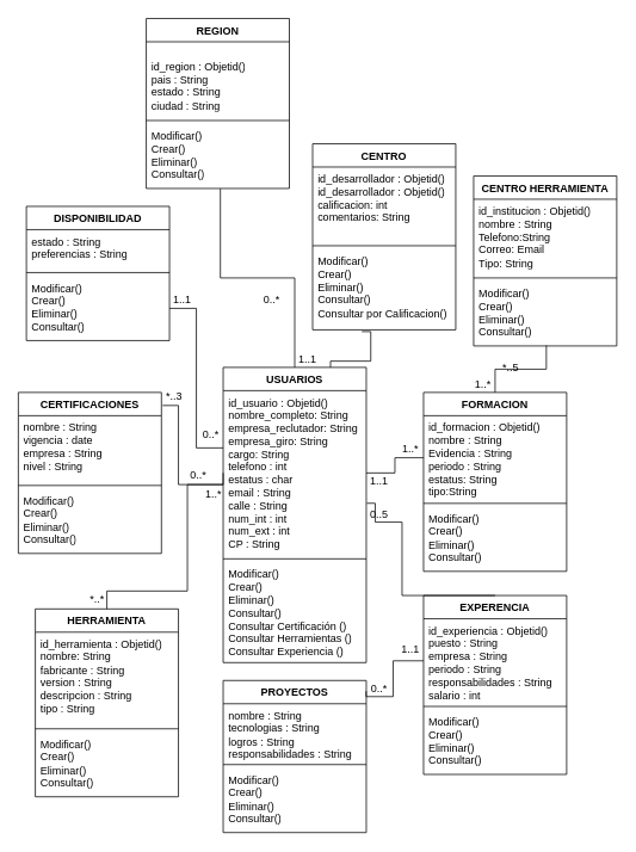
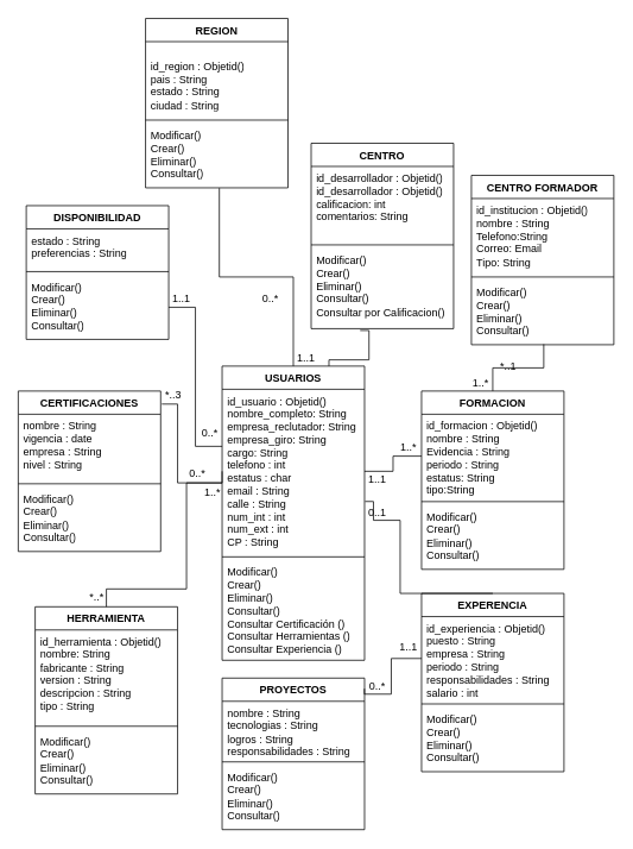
  <mxCell id="0" />
  <mxCell id="1" parent="0" />
  <mxCell id="2" value="REGION" style="swimlane;fontStyle=1;align=center;verticalAlign=top;childLayout=stackLayout;horizontal=1;startSize=26;horizontalStack=0;resizeParent=1;resizeParentMax=0;resizeLast=0;collapsible=1;marginBottom=0;whiteSpace=wrap;html=1;" parent="1" vertex="1"><mxGeometry x="163" y="20" width="160" height="190" as="geometry" /></mxCell>
  <mxCell id="3" value="&lt;div&gt;&lt;br&gt;&lt;/div&gt;&lt;div&gt;id_region : Objetid()&lt;/div&gt;&lt;div&gt;pais : String&lt;/div&gt;&lt;div&gt;estado : String&lt;/div&gt;&lt;div&gt;ciudad : String&lt;/div&gt;" style="text;strokeColor=none;fillColor=none;align=left;verticalAlign=top;spacingLeft=4;spacingRight=4;overflow=hidden;rotatable=0;points=[[0,0.5],[1,0.5]];portConstraint=eastwest;whiteSpace=wrap;html=1;" parent="2" vertex="1"><mxGeometry y="26" width="160" height="84" as="geometry" /></mxCell>
  <mxCell id="4" value="" style="line;strokeWidth=1;fillColor=none;align=left;verticalAlign=middle;spacingTop=-1;spacingLeft=3;spacingRight=3;rotatable=0;labelPosition=right;points=[];portConstraint=eastwest;strokeColor=inherit;" parent="2" vertex="1"><mxGeometry y="110" width="160" height="8" as="geometry" /></mxCell>
  <mxCell id="5" value="Modificar()&lt;br&gt;Crear()&lt;br&gt;Eliminar()&lt;br&gt;Consultar()" style="text;strokeColor=none;fillColor=none;align=left;verticalAlign=top;spacingLeft=4;spacingRight=4;overflow=hidden;rotatable=0;points=[[0,0.5],[1,0.5]];portConstraint=eastwest;whiteSpace=wrap;html=1;" parent="2" vertex="1"><mxGeometry y="118" width="160" height="72" as="geometry" /></mxCell>
  <mxCell id="6" value="FORMACION" style="swimlane;fontStyle=1;align=center;verticalAlign=top;childLayout=stackLayout;horizontal=1;startSize=26;horizontalStack=0;resizeParent=1;resizeParentMax=0;resizeLast=0;collapsible=1;marginBottom=0;whiteSpace=wrap;html=1;" parent="1" vertex="1"><mxGeometry x="473" y="438" width="160" height="200" as="geometry" /></mxCell>
  <mxCell id="7" value="&lt;div&gt;id_formacion : Objetid()&lt;/div&gt;&lt;div&gt;nombre : String&lt;/div&gt;&lt;div&gt;Evidencia : String&lt;/div&gt;&lt;div&gt;periodo : String&lt;/div&gt;&lt;div&gt;estatus: String&lt;/div&gt;&lt;div&gt;tipo:String&lt;/div&gt;" style="text;strokeColor=none;fillColor=none;align=left;verticalAlign=top;spacingLeft=4;spacingRight=4;overflow=hidden;rotatable=0;points=[[0,0.5],[1,0.5]];portConstraint=eastwest;whiteSpace=wrap;html=1;" parent="6" vertex="1"><mxGeometry y="26" width="160" height="94" as="geometry" /></mxCell>
  <mxCell id="8" value="" style="line;strokeWidth=1;fillColor=none;align=left;verticalAlign=middle;spacingTop=-1;spacingLeft=3;spacingRight=3;rotatable=0;labelPosition=right;points=[];portConstraint=eastwest;strokeColor=inherit;" parent="6" vertex="1"><mxGeometry y="120" width="160" height="8" as="geometry" /></mxCell>
  <mxCell id="9" value="Modificar()&lt;br style=&quot;border-color: var(--border-color);&quot;&gt;Crear()&lt;br style=&quot;border-color: var(--border-color);&quot;&gt;Eliminar()&lt;br style=&quot;border-color: var(--border-color);&quot;&gt;Consultar()" style="text;strokeColor=none;fillColor=none;align=left;verticalAlign=top;spacingLeft=4;spacingRight=4;overflow=hidden;rotatable=0;points=[[0,0.5],[1,0.5]];portConstraint=eastwest;whiteSpace=wrap;html=1;" parent="6" vertex="1"><mxGeometry y="128" width="160" height="72" as="geometry" /></mxCell>
- <mxCell id="10" value="CENTRO HERRAMIENTA" style="swimlane;fontStyle=1;align=center;verticalAlign=top;childLayout=stackLayout;horizontal=1;startSize=26;horizontalStack=0;resizeParent=1;resizeParentMax=0;resizeLast=0;collapsible=1;marginBottom=0;whiteSpace=wrap;html=1;" parent="1" vertex="1"><mxGeometry x="529" y="196" width="160" height="190" as="geometry" /></mxCell>
+ <mxCell id="10" value="CENTRO FORMADOR" style="swimlane;fontStyle=1;align=center;verticalAlign=top;childLayout=stackLayout;horizontal=1;startSize=26;horizontalStack=0;resizeParent=1;resizeParentMax=0;resizeLast=0;collapsible=1;marginBottom=0;whiteSpace=wrap;html=1;" parent="1" vertex="1"><mxGeometry x="529" y="196" width="160" height="190" as="geometry" /></mxCell>
  <mxCell id="11" value="&lt;div&gt;id_institucion : Objetid()&lt;/div&gt;&lt;div&gt;nombre : String&lt;/div&gt;&lt;div&gt;Telefono:String&lt;/div&gt;&lt;div&gt;Correo: Email&lt;/div&gt;&lt;div&gt;Tipo: String&lt;/div&gt;" style="text;strokeColor=none;fillColor=none;align=left;verticalAlign=top;spacingLeft=4;spacingRight=4;overflow=hidden;rotatable=0;points=[[0,0.5],[1,0.5]];portConstraint=eastwest;whiteSpace=wrap;html=1;" parent="10" vertex="1"><mxGeometry y="26" width="160" height="84" as="geometry" /></mxCell>
  <mxCell id="12" value="" style="line;strokeWidth=1;fillColor=none;align=left;verticalAlign=middle;spacingTop=-1;spacingLeft=3;spacingRight=3;rotatable=0;labelPosition=right;points=[];portConstraint=eastwest;strokeColor=inherit;" parent="10" vertex="1"><mxGeometry y="110" width="160" height="8" as="geometry" /></mxCell>
  <mxCell id="13" value="Modificar()&lt;br style=&quot;border-color: var(--border-color);&quot;&gt;Crear()&lt;br style=&quot;border-color: var(--border-color);&quot;&gt;Eliminar()&lt;br style=&quot;border-color: var(--border-color);&quot;&gt;Consultar()" style="text;strokeColor=none;fillColor=none;align=left;verticalAlign=top;spacingLeft=4;spacingRight=4;overflow=hidden;rotatable=0;points=[[0,0.5],[1,0.5]];portConstraint=eastwest;whiteSpace=wrap;html=1;" parent="10" vertex="1"><mxGeometry y="118" width="160" height="72" as="geometry" /></mxCell>
  <mxCell id="14" value="USUARIOS" style="swimlane;fontStyle=1;align=center;verticalAlign=top;childLayout=stackLayout;horizontal=1;startSize=26;horizontalStack=0;resizeParent=1;resizeParentMax=0;resizeLast=0;collapsible=1;marginBottom=0;whiteSpace=wrap;html=1;" parent="1" vertex="1"><mxGeometry x="249" y="410" width="160" height="330" as="geometry" /></mxCell>
  <mxCell id="15" value="&lt;div&gt;id_usuario : Objetid()&lt;/div&gt;&lt;div&gt;nombre_completo: String&lt;/div&gt;&lt;div&gt;empresa_reclutador: String&lt;/div&gt;&lt;div&gt;empresa_giro: String&lt;/div&gt;&lt;div&gt;cargo: String&lt;/div&gt;&lt;div&gt;telefono : int&lt;/div&gt;&lt;div&gt;estatus : char&lt;/div&gt;&lt;div&gt;email : String&lt;/div&gt;&lt;div&gt;calle : String&lt;/div&gt;&lt;div&gt;num_int : int&lt;/div&gt;&lt;div&gt;num_ext : int&lt;/div&gt;&lt;div&gt;CP : String&lt;/div&gt;" style="text;strokeColor=none;fillColor=none;align=left;verticalAlign=top;spacingLeft=4;spacingRight=4;overflow=hidden;rotatable=0;points=[[0,0.5],[1,0.5]];portConstraint=eastwest;whiteSpace=wrap;html=1;" parent="14" vertex="1"><mxGeometry y="26" width="160" height="184" as="geometry" /></mxCell>
  <mxCell id="16" value="" style="line;strokeWidth=1;fillColor=none;align=left;verticalAlign=middle;spacingTop=-1;spacingLeft=3;spacingRight=3;rotatable=0;labelPosition=right;points=[];portConstraint=eastwest;strokeColor=inherit;" parent="14" vertex="1"><mxGeometry y="210" width="160" height="8" as="geometry" /></mxCell>
  <mxCell id="17" value="Modificar()&lt;br style=&quot;border-color: var(--border-color);&quot;&gt;Crear()&lt;br style=&quot;border-color: var(--border-color);&quot;&gt;Eliminar()&lt;br style=&quot;border-color: var(--border-color);&quot;&gt;Consultar()&lt;br&gt;Consultar Certificación ()&lt;br&gt;Consultar Herramientas ()&lt;br&gt;Consultar Experiencia ()" style="text;strokeColor=none;fillColor=none;align=left;verticalAlign=top;spacingLeft=4;spacingRight=4;overflow=hidden;rotatable=0;points=[[0,0.5],[1,0.5]];portConstraint=eastwest;whiteSpace=wrap;html=1;" parent="14" vertex="1"><mxGeometry y="218" width="160" height="112" as="geometry" /></mxCell>
  <mxCell id="18" value="DISPONIBILIDAD" style="swimlane;fontStyle=1;align=center;verticalAlign=top;childLayout=stackLayout;horizontal=1;startSize=26;horizontalStack=0;resizeParent=1;resizeParentMax=0;resizeLast=0;collapsible=1;marginBottom=0;whiteSpace=wrap;html=1;" parent="1" vertex="1"><mxGeometry x="29" y="230" width="160" height="150" as="geometry" /></mxCell>
  <mxCell id="19" value="&lt;div&gt;estado : String&lt;/div&gt;&lt;div&gt;preferencias : String&lt;/div&gt;" style="text;strokeColor=none;fillColor=none;align=left;verticalAlign=top;spacingLeft=4;spacingRight=4;overflow=hidden;rotatable=0;points=[[0,0.5],[1,0.5]];portConstraint=eastwest;whiteSpace=wrap;html=1;" parent="18" vertex="1"><mxGeometry y="26" width="160" height="44" as="geometry" /></mxCell>
  <mxCell id="20" value="" style="line;strokeWidth=1;fillColor=none;align=left;verticalAlign=middle;spacingTop=-1;spacingLeft=3;spacingRight=3;rotatable=0;labelPosition=right;points=[];portConstraint=eastwest;strokeColor=inherit;" parent="18" vertex="1"><mxGeometry y="70" width="160" height="8" as="geometry" /></mxCell>
  <mxCell id="21" value="Modificar()&lt;br style=&quot;border-color: var(--border-color);&quot;&gt;Crear()&lt;br style=&quot;border-color: var(--border-color);&quot;&gt;Eliminar()&lt;br style=&quot;border-color: var(--border-color);&quot;&gt;Consultar()" style="text;strokeColor=none;fillColor=none;align=left;verticalAlign=top;spacingLeft=4;spacingRight=4;overflow=hidden;rotatable=0;points=[[0,0.5],[1,0.5]];portConstraint=eastwest;whiteSpace=wrap;html=1;" parent="18" vertex="1"><mxGeometry y="78" width="160" height="72" as="geometry" /></mxCell>
  <mxCell id="22" value="CERTIFICACIONES" style="swimlane;fontStyle=1;align=center;verticalAlign=top;childLayout=stackLayout;horizontal=1;startSize=26;horizontalStack=0;resizeParent=1;resizeParentMax=0;resizeLast=0;collapsible=1;marginBottom=0;whiteSpace=wrap;html=1;" parent="1" vertex="1"><mxGeometry x="20" y="438" width="160" height="180" as="geometry" /></mxCell>
  <mxCell id="23" value="&lt;div&gt;nombre : String&lt;/div&gt;&lt;div&gt;vigencia : date&lt;/div&gt;&lt;div&gt;empresa : String&lt;/div&gt;&lt;div&gt;nivel : String&amp;nbsp;&lt;/div&gt;" style="text;strokeColor=none;fillColor=none;align=left;verticalAlign=top;spacingLeft=4;spacingRight=4;overflow=hidden;rotatable=0;points=[[0,0.5],[1,0.5]];portConstraint=eastwest;whiteSpace=wrap;html=1;" parent="22" vertex="1"><mxGeometry y="26" width="160" height="74" as="geometry" /></mxCell>
  <mxCell id="24" value="" style="line;strokeWidth=1;fillColor=none;align=left;verticalAlign=middle;spacingTop=-1;spacingLeft=3;spacingRight=3;rotatable=0;labelPosition=right;points=[];portConstraint=eastwest;strokeColor=inherit;" parent="22" vertex="1"><mxGeometry y="100" width="160" height="8" as="geometry" /></mxCell>
  <mxCell id="25" value="Modificar()&lt;br style=&quot;border-color: var(--border-color);&quot;&gt;Crear()&lt;br style=&quot;border-color: var(--border-color);&quot;&gt;Eliminar()&lt;br style=&quot;border-color: var(--border-color);&quot;&gt;Consultar()" style="text;strokeColor=none;fillColor=none;align=left;verticalAlign=top;spacingLeft=4;spacingRight=4;overflow=hidden;rotatable=0;points=[[0,0.5],[1,0.5]];portConstraint=eastwest;whiteSpace=wrap;html=1;" parent="22" vertex="1"><mxGeometry y="108" width="160" height="72" as="geometry" /></mxCell>
  <mxCell id="26" value="PROYECTOS" style="swimlane;fontStyle=1;align=center;verticalAlign=top;childLayout=stackLayout;horizontal=1;startSize=26;horizontalStack=0;resizeParent=1;resizeParentMax=0;resizeLast=0;collapsible=1;marginBottom=0;whiteSpace=wrap;html=1;" parent="1" vertex="1"><mxGeometry x="249" y="760" width="160" height="170" as="geometry" /></mxCell>
  <mxCell id="27" value="&lt;div&gt;nombre : String&lt;/div&gt;&lt;div&gt;tecnologias : String&lt;/div&gt;&lt;div&gt;logros : String&lt;/div&gt;&lt;div&gt;responsabilidades : String&lt;/div&gt;" style="text;strokeColor=none;fillColor=none;align=left;verticalAlign=top;spacingLeft=4;spacingRight=4;overflow=hidden;rotatable=0;points=[[0,0.5],[1,0.5]];portConstraint=eastwest;whiteSpace=wrap;html=1;" parent="26" vertex="1"><mxGeometry y="26" width="160" height="64" as="geometry" /></mxCell>
  <mxCell id="28" value="" style="line;strokeWidth=1;fillColor=none;align=left;verticalAlign=middle;spacingTop=-1;spacingLeft=3;spacingRight=3;rotatable=0;labelPosition=right;points=[];portConstraint=eastwest;strokeColor=inherit;" parent="26" vertex="1"><mxGeometry y="90" width="160" height="8" as="geometry" /></mxCell>
  <mxCell id="29" value="Modificar()&lt;br style=&quot;border-color: var(--border-color);&quot;&gt;Crear()&lt;br style=&quot;border-color: var(--border-color);&quot;&gt;Eliminar()&lt;br style=&quot;border-color: var(--border-color);&quot;&gt;Consultar()" style="text;strokeColor=none;fillColor=none;align=left;verticalAlign=top;spacingLeft=4;spacingRight=4;overflow=hidden;rotatable=0;points=[[0,0.5],[1,0.5]];portConstraint=eastwest;whiteSpace=wrap;html=1;" parent="26" vertex="1"><mxGeometry y="98" width="160" height="72" as="geometry" /></mxCell>
  <mxCell id="30" value="EXPERENCIA" style="swimlane;fontStyle=1;align=center;verticalAlign=top;childLayout=stackLayout;horizontal=1;startSize=26;horizontalStack=0;resizeParent=1;resizeParentMax=0;resizeLast=0;collapsible=1;marginBottom=0;whiteSpace=wrap;html=1;" parent="1" vertex="1"><mxGeometry x="473" y="665" width="160" height="200" as="geometry" /></mxCell>
  <mxCell id="31" value="&lt;div&gt;id_experiencia : Objetid()&lt;/div&gt;&lt;div&gt;puesto : String&lt;/div&gt;&lt;div&gt;empresa : String&lt;/div&gt;&lt;div&gt;periodo : String&lt;/div&gt;&lt;div&gt;responsabilidades : String&lt;/div&gt;&lt;div&gt;salario : int&lt;/div&gt;" style="text;strokeColor=none;fillColor=none;align=left;verticalAlign=top;spacingLeft=4;spacingRight=4;overflow=hidden;rotatable=0;points=[[0,0.5],[1,0.5]];portConstraint=eastwest;whiteSpace=wrap;html=1;" parent="30" vertex="1"><mxGeometry y="26" width="160" height="94" as="geometry" /></mxCell>
  <mxCell id="32" value="" style="line;strokeWidth=1;fillColor=none;align=left;verticalAlign=middle;spacingTop=-1;spacingLeft=3;spacingRight=3;rotatable=0;labelPosition=right;points=[];portConstraint=eastwest;strokeColor=inherit;" parent="30" vertex="1"><mxGeometry y="120" width="160" height="8" as="geometry" /></mxCell>
  <mxCell id="33" value="Modificar()&lt;br style=&quot;border-color: var(--border-color);&quot;&gt;Crear()&lt;br style=&quot;border-color: var(--border-color);&quot;&gt;Eliminar()&lt;br style=&quot;border-color: var(--border-color);&quot;&gt;Consultar()" style="text;strokeColor=none;fillColor=none;align=left;verticalAlign=top;spacingLeft=4;spacingRight=4;overflow=hidden;rotatable=0;points=[[0,0.5],[1,0.5]];portConstraint=eastwest;whiteSpace=wrap;html=1;" parent="30" vertex="1"><mxGeometry y="128" width="160" height="72" as="geometry" /></mxCell>
  <mxCell id="34" value="HERRAMIENTA" style="swimlane;fontStyle=1;align=center;verticalAlign=top;childLayout=stackLayout;horizontal=1;startSize=26;horizontalStack=0;resizeParent=1;resizeParentMax=0;resizeLast=0;collapsible=1;marginBottom=0;whiteSpace=wrap;html=1;" parent="1" vertex="1"><mxGeometry x="39" y="680" width="160" height="210" as="geometry" /></mxCell>
  <mxCell id="35" value="&lt;div&gt;id_herramienta : Objetid()&lt;/div&gt;&lt;div&gt;nombre: String&lt;/div&gt;&lt;div&gt;fabricante : String&lt;/div&gt;&lt;div&gt;version : String&lt;/div&gt;&lt;div&gt;descripcion : String&lt;/div&gt;&lt;div&gt;tipo : String&lt;/div&gt;" style="text;strokeColor=none;fillColor=none;align=left;verticalAlign=top;spacingLeft=4;spacingRight=4;overflow=hidden;rotatable=0;points=[[0,0.5],[1,0.5]];portConstraint=eastwest;whiteSpace=wrap;html=1;" parent="34" vertex="1"><mxGeometry y="26" width="160" height="104" as="geometry" /></mxCell>
  <mxCell id="36" value="" style="line;strokeWidth=1;fillColor=none;align=left;verticalAlign=middle;spacingTop=-1;spacingLeft=3;spacingRight=3;rotatable=0;labelPosition=right;points=[];portConstraint=eastwest;strokeColor=inherit;" parent="34" vertex="1"><mxGeometry y="130" width="160" height="8" as="geometry" /></mxCell>
  <mxCell id="37" value="Modificar()&lt;br style=&quot;border-color: var(--border-color);&quot;&gt;Crear()&lt;br style=&quot;border-color: var(--border-color);&quot;&gt;Eliminar()&lt;br style=&quot;border-color: var(--border-color);&quot;&gt;Consultar()" style="text;strokeColor=none;fillColor=none;align=left;verticalAlign=top;spacingLeft=4;spacingRight=4;overflow=hidden;rotatable=0;points=[[0,0.5],[1,0.5]];portConstraint=eastwest;whiteSpace=wrap;html=1;" parent="34" vertex="1"><mxGeometry y="138" width="160" height="72" as="geometry" /></mxCell>
  <mxCell id="38" style="edgeStyle=elbowEdgeStyle;rounded=0;orthogonalLoop=1;jettySize=auto;html=1;entryX=0.518;entryY=1.004;entryDx=0;entryDy=0;entryPerimeter=0;elbow=vertical;endArrow=none;endFill=0;" parent="1" source="14" target="5" edge="1"><mxGeometry relative="1" as="geometry" /></mxCell>
  <mxCell id="39" style="edgeStyle=orthogonalEdgeStyle;rounded=0;orthogonalLoop=1;jettySize=auto;html=1;entryX=0;entryY=0.5;entryDx=0;entryDy=0;endArrow=none;endFill=0;" parent="1" source="15" target="7" edge="1"><mxGeometry relative="1" as="geometry" /></mxCell>
  <mxCell id="40" style="edgeStyle=elbowEdgeStyle;rounded=0;orthogonalLoop=1;jettySize=auto;html=1;elbow=vertical;entryX=0.508;entryY=0.993;entryDx=0;entryDy=0;entryPerimeter=0;endArrow=none;endFill=0;" parent="1" source="6" target="13" edge="1"><mxGeometry relative="1" as="geometry"><mxPoint x="599" y="420" as="targetPoint" /></mxGeometry></mxCell>
  <mxCell id="41" style="edgeStyle=orthogonalEdgeStyle;rounded=0;orthogonalLoop=1;jettySize=auto;html=1;entryX=0.5;entryY=0;entryDx=0;entryDy=0;endArrow=none;endFill=0;exitX=1.004;exitY=0.684;exitDx=0;exitDy=0;exitPerimeter=0;" parent="1" source="15" target="30" edge="1"><mxGeometry relative="1" as="geometry"><mxPoint x="429" y="590" as="sourcePoint" /><Array as="points"><mxPoint x="419" y="562" /><mxPoint x="419" y="583" /><mxPoint x="449" y="583" /><mxPoint x="449" y="665" /></Array></mxGeometry></mxCell>
  <mxCell id="42" style="edgeStyle=orthogonalEdgeStyle;rounded=0;orthogonalLoop=1;jettySize=auto;html=1;entryX=0.999;entryY=0.07;entryDx=0;entryDy=0;entryPerimeter=0;endArrow=none;endFill=0;" parent="1" source="31" target="26" edge="1"><mxGeometry relative="1" as="geometry"><Array as="points"><mxPoint x="439" y="738" /><mxPoint x="439" y="778" /><mxPoint x="409" y="778" /></Array></mxGeometry></mxCell>
  <mxCell id="43" style="edgeStyle=orthogonalEdgeStyle;rounded=0;orthogonalLoop=1;jettySize=auto;html=1;entryX=0.5;entryY=0;entryDx=0;entryDy=0;endArrow=none;endFill=0;exitX=0;exitY=0.5;exitDx=0;exitDy=0;" parent="1" source="15" target="34" edge="1"><mxGeometry relative="1" as="geometry"><Array as="points"><mxPoint x="209" y="541" /><mxPoint x="209" y="660" /><mxPoint x="119" y="660" /></Array></mxGeometry></mxCell>
  <mxCell id="44" value="" style="edgeStyle=orthogonalEdgeStyle;rounded=0;orthogonalLoop=1;jettySize=auto;html=1;entryX=1.008;entryY=0.081;entryDx=0;entryDy=0;entryPerimeter=0;endArrow=none;endFill=0;" parent="1" source="15" target="22" edge="1"><mxGeometry relative="1" as="geometry"><Array as="points"><mxPoint x="199" y="541" /><mxPoint x="199" y="453" /></Array></mxGeometry></mxCell>
  <mxCell id="45" style="edgeStyle=orthogonalEdgeStyle;rounded=0;orthogonalLoop=1;jettySize=auto;html=1;entryX=1;entryY=0.5;entryDx=0;entryDy=0;endArrow=none;endFill=0;" parent="1" source="15" target="21" edge="1"><mxGeometry relative="1" as="geometry"><Array as="points"><mxPoint x="219" y="500" /><mxPoint x="219" y="344" /></Array></mxGeometry></mxCell>
  <mxCell id="46" value="*..*" style="text;html=1;align=center;verticalAlign=middle;resizable=0;points=[];autosize=1;strokeColor=none;fillColor=none;" parent="1" vertex="1"><mxGeometry x="88" y="655" width="40" height="30" as="geometry" /></mxCell>
  <mxCell id="47" value="0..*" style="text;html=1;align=center;verticalAlign=middle;resizable=0;points=[];autosize=1;strokeColor=none;fillColor=none;" parent="1" vertex="1"><mxGeometry x="403" y="755" width="40" height="30" as="geometry" /></mxCell>
  <mxCell id="48" value="1..*" style="text;html=1;align=center;verticalAlign=middle;resizable=0;points=[];autosize=1;strokeColor=none;fillColor=none;" parent="1" vertex="1"><mxGeometry x="218" y="537" width="40" height="30" as="geometry" /></mxCell>
  <mxCell id="49" value="0..*" style="text;html=1;align=center;verticalAlign=middle;resizable=0;points=[];autosize=1;strokeColor=none;fillColor=none;" parent="1" vertex="1"><mxGeometry x="201" y="516" width="40" height="30" as="geometry" /></mxCell>
  <mxCell id="50" value="*..3" style="text;html=1;align=center;verticalAlign=middle;resizable=0;points=[];autosize=1;strokeColor=none;fillColor=none;" parent="1" vertex="1"><mxGeometry x="174" y="427" width="40" height="30" as="geometry" /></mxCell>
  <mxCell id="51" value="0..*" style="text;html=1;align=center;verticalAlign=middle;resizable=0;points=[];autosize=1;strokeColor=none;fillColor=none;" parent="1" vertex="1"><mxGeometry x="215" y="471" width="40" height="30" as="geometry" /></mxCell>
  <mxCell id="52" value="1..1" style="text;html=1;align=center;verticalAlign=middle;resizable=0;points=[];autosize=1;strokeColor=none;fillColor=none;" parent="1" vertex="1"><mxGeometry x="183" y="319" width="40" height="30" as="geometry" /></mxCell>
  <mxCell id="53" value="0..*" style="text;html=1;align=center;verticalAlign=middle;resizable=0;points=[];autosize=1;strokeColor=none;fillColor=none;rotation=0;" parent="1" vertex="1"><mxGeometry x="283" y="319" width="40" height="30" as="geometry" /></mxCell>
  <mxCell id="54" value="1..1" style="text;html=1;align=center;verticalAlign=middle;resizable=0;points=[];autosize=1;strokeColor=none;fillColor=none;" parent="1" vertex="1"><mxGeometry x="323" y="386" width="40" height="30" as="geometry" /></mxCell>
- <mxCell id="55" value="0..5" style="text;html=1;align=center;verticalAlign=middle;resizable=0;points=[];autosize=1;strokeColor=none;fillColor=none;" parent="1" vertex="1"><mxGeometry x="403" y="560" width="40" height="30" as="geometry" /></mxCell>
+ <mxCell id="55" value="0..1" style="text;html=1;align=center;verticalAlign=middle;resizable=0;points=[];autosize=1;strokeColor=none;fillColor=none;" parent="1" vertex="1"><mxGeometry x="403" y="560" width="40" height="30" as="geometry" /></mxCell>
  <mxCell id="56" value="1..1" style="text;html=1;align=center;verticalAlign=middle;resizable=0;points=[];autosize=1;strokeColor=none;fillColor=none;" parent="1" vertex="1"><mxGeometry x="403" y="523" width="40" height="30" as="geometry" /></mxCell>
  <mxCell id="57" value="1..*" style="text;html=1;align=center;verticalAlign=middle;resizable=0;points=[];autosize=1;strokeColor=none;fillColor=none;" parent="1" vertex="1"><mxGeometry x="438" y="486" width="40" height="30" as="geometry" /></mxCell>
- <mxCell id="58" value="*..5" style="text;html=1;align=center;verticalAlign=middle;resizable=0;points=[];autosize=1;strokeColor=none;fillColor=none;" parent="1" vertex="1"><mxGeometry x="550" y="395" width="40" height="30" as="geometry" /></mxCell>
+ <mxCell id="58" value="*..1" style="text;html=1;align=center;verticalAlign=middle;resizable=0;points=[];autosize=1;strokeColor=none;fillColor=none;" parent="1" vertex="1"><mxGeometry x="550" y="395" width="40" height="30" as="geometry" /></mxCell>
  <mxCell id="59" value="1..*" style="text;html=1;align=center;verticalAlign=middle;resizable=0;points=[];autosize=1;strokeColor=none;fillColor=none;" parent="1" vertex="1"><mxGeometry x="519" y="414" width="40" height="30" as="geometry" /></mxCell>
  <mxCell id="60" value="1..1" style="text;html=1;align=center;verticalAlign=middle;resizable=0;points=[];autosize=1;strokeColor=none;fillColor=none;" parent="1" vertex="1"><mxGeometry x="438" y="710" width="40" height="30" as="geometry" /></mxCell>
  <mxCell id="61" value="CENTRO" style="swimlane;fontStyle=1;align=center;verticalAlign=top;childLayout=stackLayout;horizontal=1;startSize=26;horizontalStack=0;resizeParent=1;resizeParentMax=0;resizeLast=0;collapsible=1;marginBottom=0;whiteSpace=wrap;html=1;" parent="1" vertex="1"><mxGeometry x="349" y="160" width="160" height="208" as="geometry" /></mxCell>
  <mxCell id="62" value="&lt;div&gt;id_desarrollador : Objetid()&lt;/div&gt;&lt;div&gt;id_desarrollador : Objetid()&lt;br&gt;&lt;/div&gt;&lt;div&gt;calificacion: int&lt;/div&gt;&lt;div&gt;comentarios: String&lt;/div&gt;&lt;div&gt;&lt;br&gt;&lt;/div&gt;" style="text;strokeColor=none;fillColor=none;align=left;verticalAlign=top;spacingLeft=4;spacingRight=4;overflow=hidden;rotatable=0;points=[[0,0.5],[1,0.5]];portConstraint=eastwest;whiteSpace=wrap;html=1;" parent="61" vertex="1"><mxGeometry y="26" width="160" height="84" as="geometry" /></mxCell>
  <mxCell id="63" value="" style="line;strokeWidth=1;fillColor=none;align=left;verticalAlign=middle;spacingTop=-1;spacingLeft=3;spacingRight=3;rotatable=0;labelPosition=right;points=[];portConstraint=eastwest;strokeColor=inherit;" parent="61" vertex="1"><mxGeometry y="110" width="160" height="8" as="geometry" /></mxCell>
  <mxCell id="64" value="Modificar()&lt;br style=&quot;border-color: var(--border-color);&quot;&gt;Crear()&lt;br style=&quot;border-color: var(--border-color);&quot;&gt;Eliminar()&lt;br style=&quot;border-color: var(--border-color);&quot;&gt;Consultar()&lt;br&gt;Consultar por Calificacion()" style="text;strokeColor=none;fillColor=none;align=left;verticalAlign=top;spacingLeft=4;spacingRight=4;overflow=hidden;rotatable=0;points=[[0,0.5],[1,0.5]];portConstraint=eastwest;whiteSpace=wrap;html=1;" parent="61" vertex="1"><mxGeometry y="118" width="160" height="90" as="geometry" /></mxCell>
  <mxCell id="65" value="" style="endArrow=none;html=1;rounded=0;exitX=0.75;exitY=0;exitDx=0;exitDy=0;entryX=0.344;entryY=1.022;entryDx=0;entryDy=0;entryPerimeter=0;edgeStyle=orthogonalEdgeStyle;" edge="1" parent="1" source="14" target="64"><mxGeometry width="50" height="50" relative="1" as="geometry"><mxPoint x="409" y="380" as="sourcePoint" /><mxPoint x="429" y="400" as="targetPoint" /><Array as="points"><mxPoint x="369" y="403" /><mxPoint x="414" y="403" /><mxPoint x="414" y="370" /></Array></mxGeometry></mxCell>
